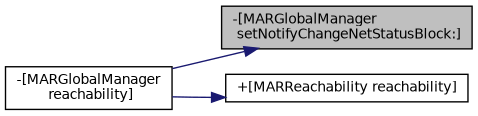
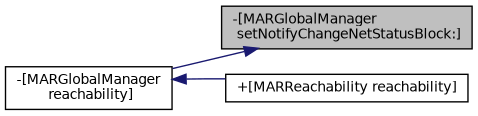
  digraph {
    rankdir=LR
    node [color=black fillcolor=white fontname=Helvetica fontsize=10 shape=record style=filled]
    edge [color=midnightblue fontname=Helvetica fontsize=10 labelfontname=Helvetica labelfontsize=10 style=solid]
    n1 [fillcolor=grey75 fontcolor=black height=0.2 label="-[MARGlobalManager\l setNotifyChangeNetStatusBlock:]" width=0.4]
    n2 [height=0.2 label="-[MARGlobalManager\l reachability]" width=0.4]
    n3 [height=0.2 label="+[MARReachability reachability]" width=0.4]
    n2 -> n1
-   n2 -> n3
+   n3 -> n2
  }
